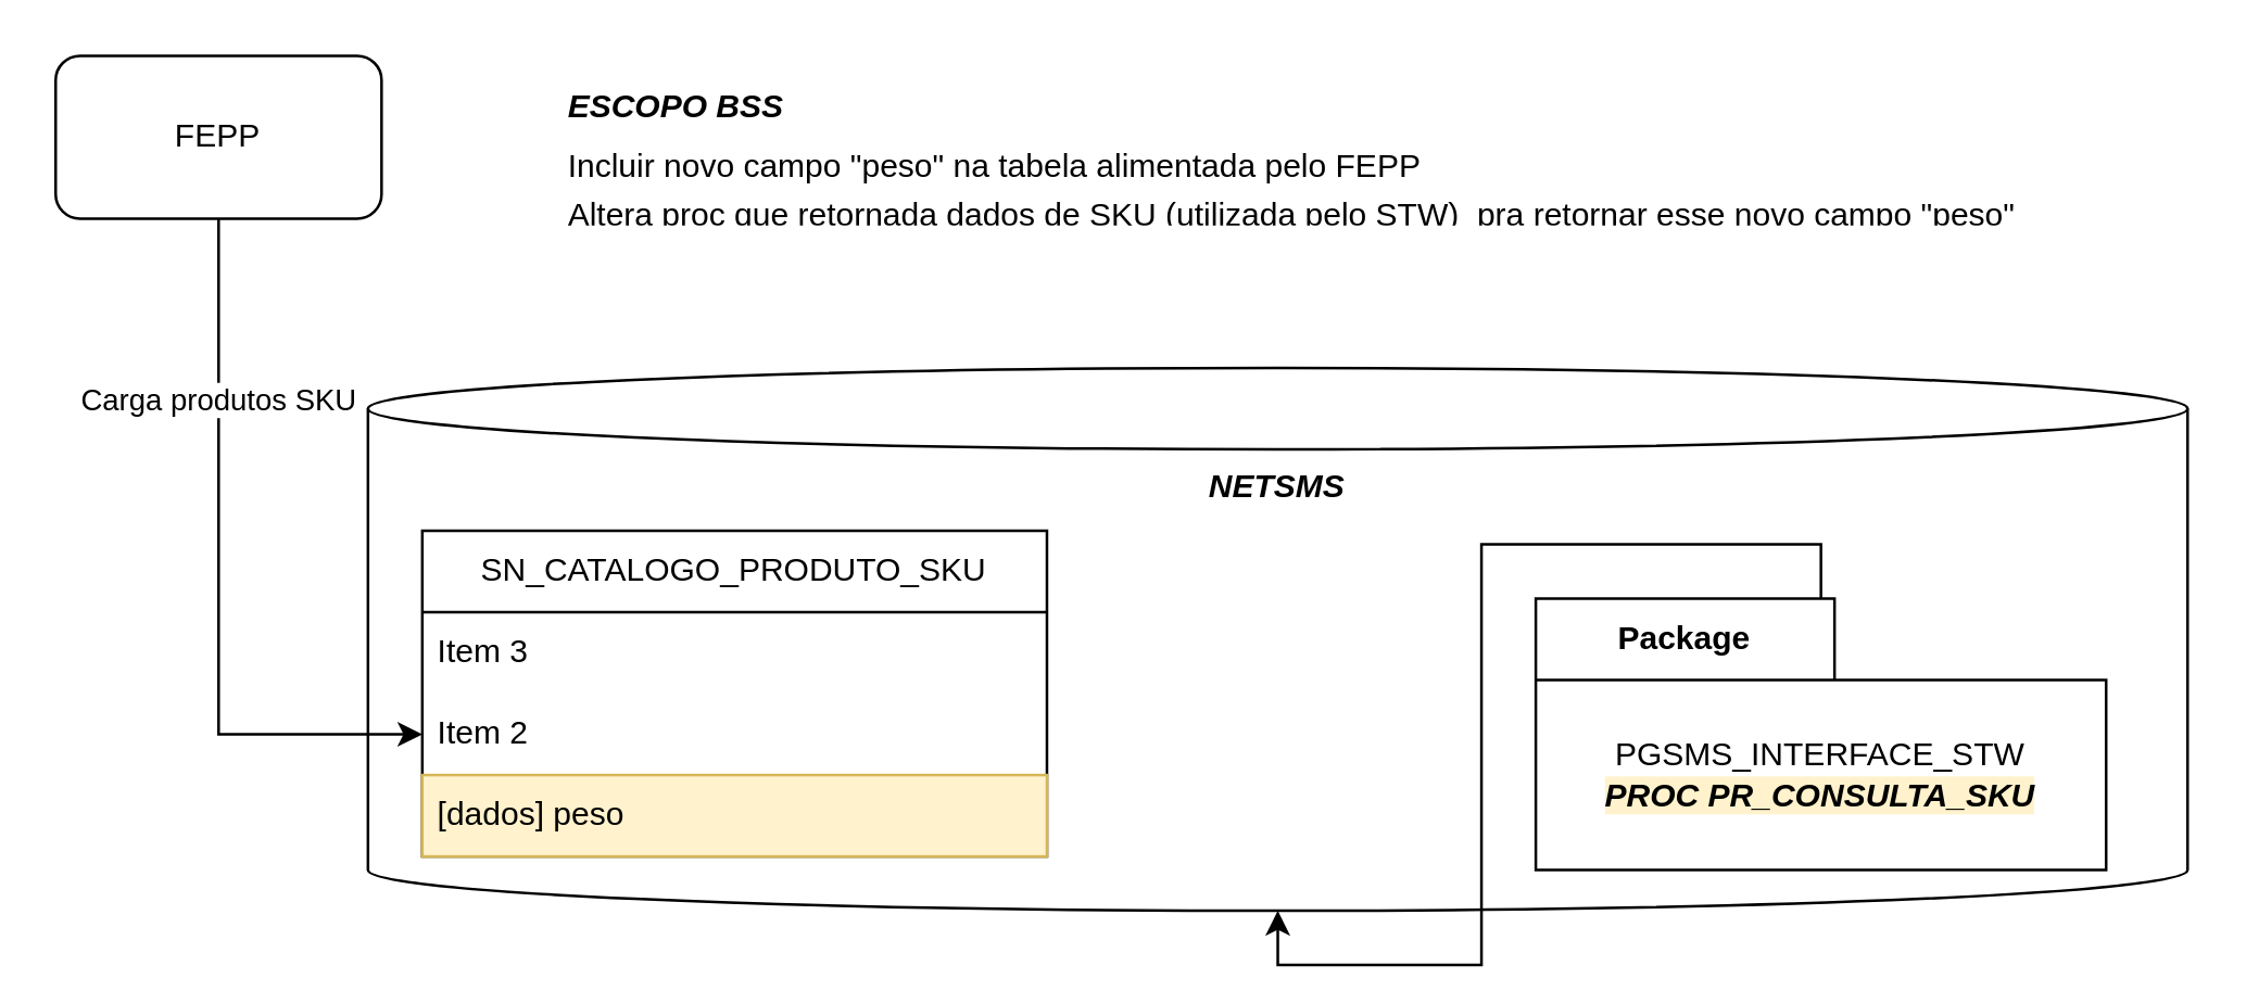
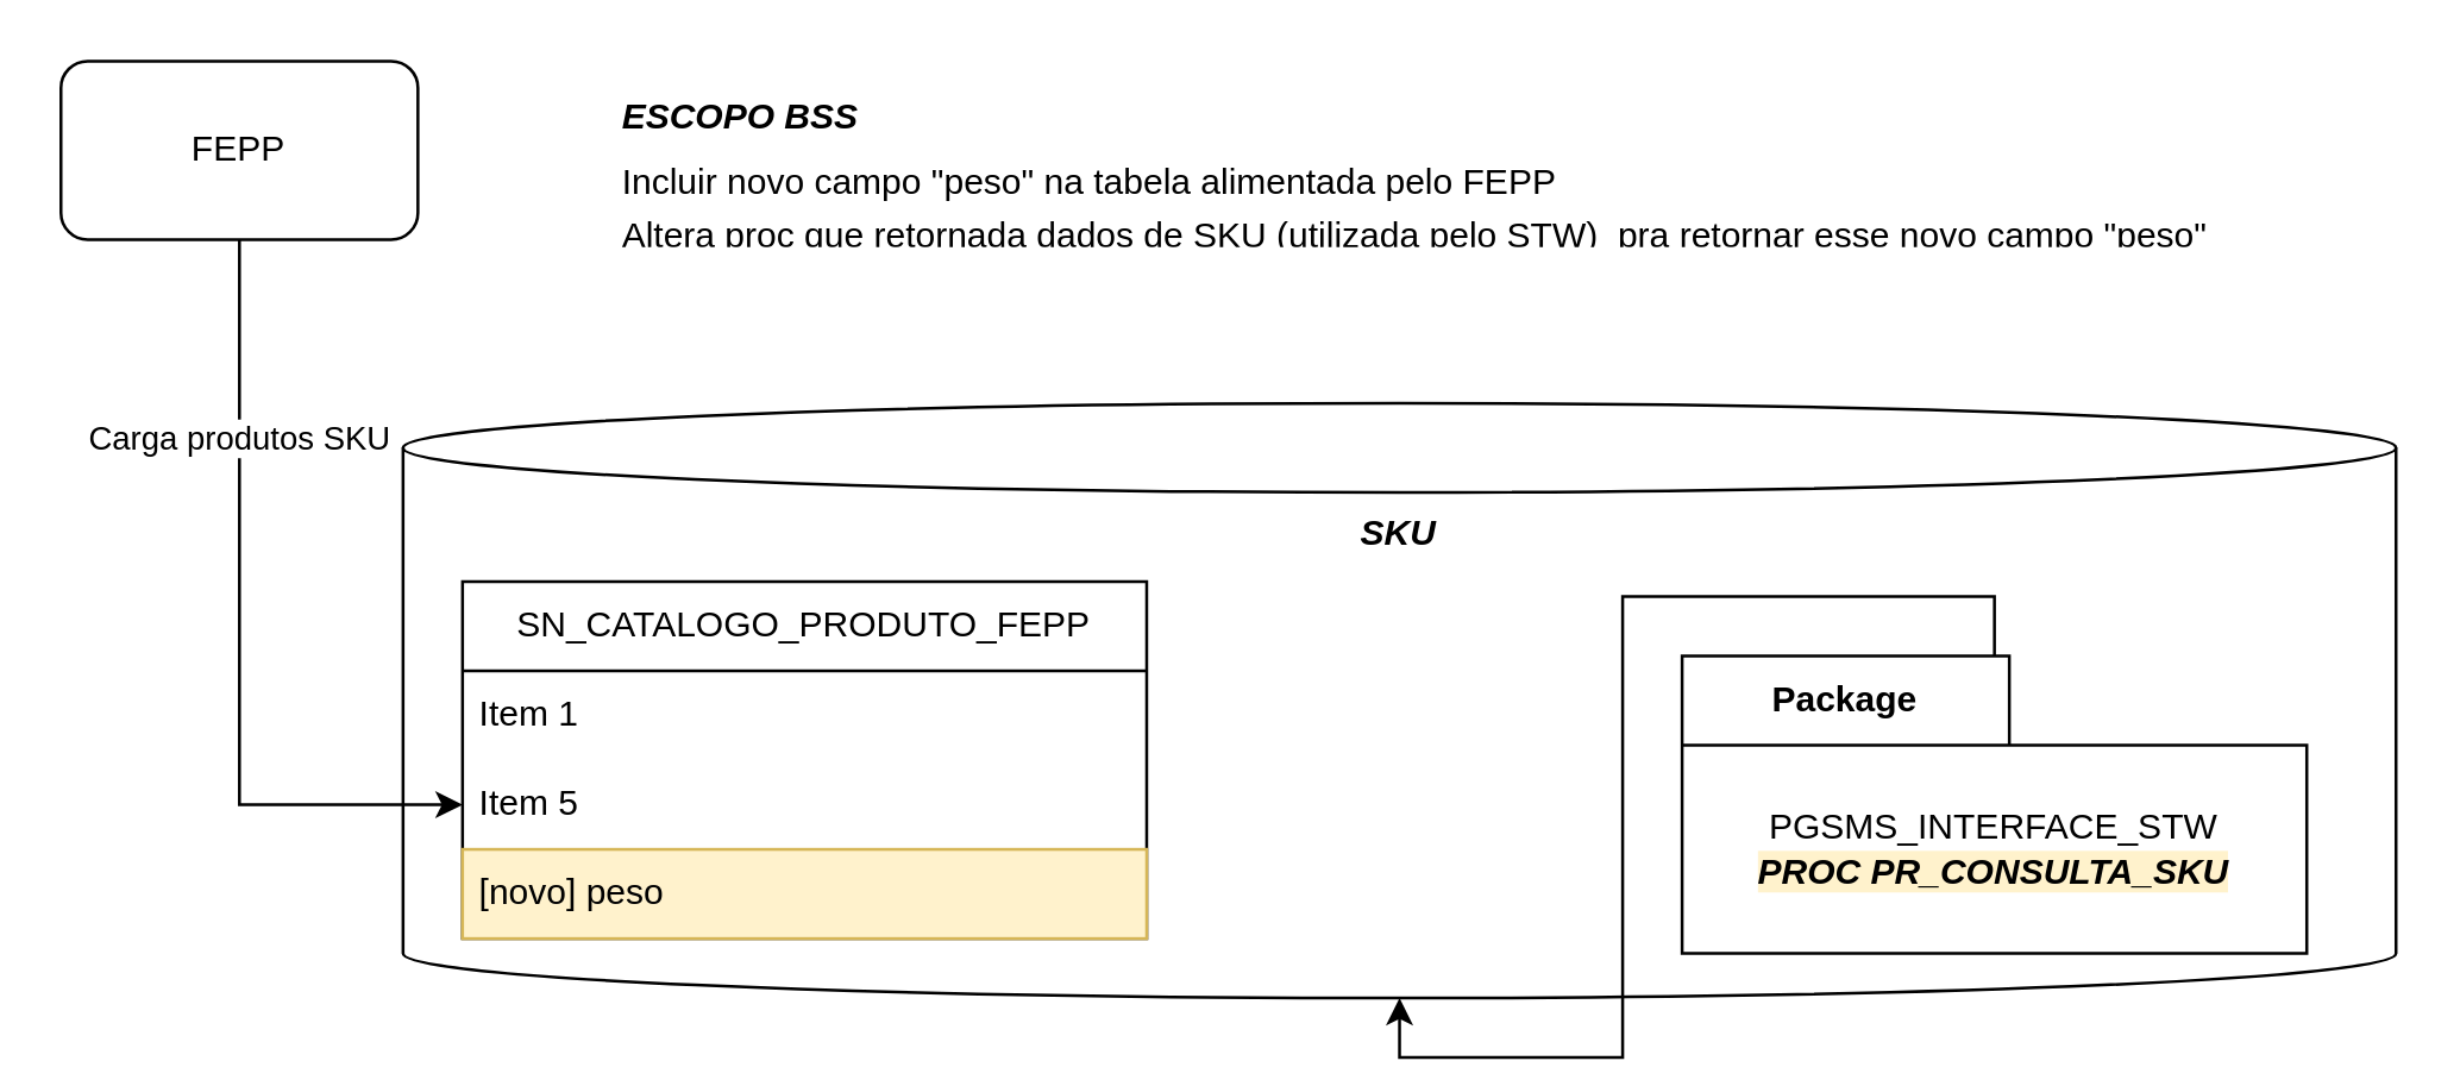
  <mxCell id="0" />
  <mxCell id="1" parent="0" />
- <mxCell id="2" value="&lt;b&gt;&lt;i&gt;NETSMS&lt;/i&gt;&lt;/b&gt;" style="shape=cylinder3;whiteSpace=wrap;html=1;boundedLbl=1;backgroundOutline=1;size=15;verticalAlign=top;" vertex="1" parent="1"><mxGeometry x="135" y="135" width="670" height="200" as="geometry" /></mxCell>
+ <mxCell id="2" value="&lt;b&gt;&lt;i&gt;SKU&lt;/i&gt;&lt;/b&gt;" style="shape=cylinder3;whiteSpace=wrap;html=1;boundedLbl=1;backgroundOutline=1;size=15;verticalAlign=top;" vertex="1" parent="1"><mxGeometry x="135" y="135" width="670" height="200" as="geometry" /></mxCell>
  <mxCell id="3" style="edgeStyle=orthogonalEdgeStyle;rounded=0;orthogonalLoop=1;jettySize=auto;html=1;entryX=0;entryY=0.5;entryDx=0;entryDy=0;" edge="1" parent="1" source="5" target="8"><mxGeometry relative="1" as="geometry" /></mxCell>
  <mxCell id="4" value="Carga produtos SKU" style="edgeLabel;html=1;align=center;verticalAlign=middle;resizable=0;points=[];" vertex="1" connectable="0" parent="3"><mxGeometry x="-0.499" y="-1" relative="1" as="geometry"><mxPoint as="offset" /></mxGeometry></mxCell>
  <mxCell id="5" value="FEPP" style="rounded=1;whiteSpace=wrap;html=1;" vertex="1" parent="1"><mxGeometry x="20" y="20" width="120" height="60" as="geometry" /></mxCell>
- <mxCell id="6" value="SN_CATALOGO_PRODUTO_SKU" style="swimlane;fontStyle=0;childLayout=stackLayout;horizontal=1;startSize=30;horizontalStack=0;resizeParent=1;resizeParentMax=0;resizeLast=0;collapsible=1;marginBottom=0;whiteSpace=wrap;html=1;" vertex="1" parent="1"><mxGeometry x="155" y="195" width="230" height="120" as="geometry" /></mxCell>
- <mxCell id="7" value="Item 3" style="text;strokeColor=none;fillColor=none;align=left;verticalAlign=middle;spacingLeft=4;spacingRight=4;overflow=hidden;points=[[0,0.5],[1,0.5]];portConstraint=eastwest;rotatable=0;whiteSpace=wrap;html=1;" vertex="1" parent="6"><mxGeometry y="30" width="230" height="30" as="geometry" /></mxCell>
- <mxCell id="8" value="Item 2" style="text;strokeColor=none;fillColor=none;align=left;verticalAlign=middle;spacingLeft=4;spacingRight=4;overflow=hidden;points=[[0,0.5],[1,0.5]];portConstraint=eastwest;rotatable=0;whiteSpace=wrap;html=1;" vertex="1" parent="6"><mxGeometry y="60" width="230" height="30" as="geometry" /></mxCell>
- <mxCell id="9" value="[dados] peso" style="text;strokeColor=#d6b656;fillColor=#fff2cc;align=left;verticalAlign=middle;spacingLeft=4;spacingRight=4;overflow=hidden;points=[[0,0.5],[1,0.5]];portConstraint=eastwest;rotatable=0;whiteSpace=wrap;html=1;" vertex="1" parent="6"><mxGeometry y="90" width="230" height="30" as="geometry" /></mxCell>
+ <mxCell id="6" value="SN_CATALOGO_PRODUTO_FEPP" style="swimlane;fontStyle=0;childLayout=stackLayout;horizontal=1;startSize=30;horizontalStack=0;resizeParent=1;resizeParentMax=0;resizeLast=0;collapsible=1;marginBottom=0;whiteSpace=wrap;html=1;" vertex="1" parent="1"><mxGeometry x="155" y="195" width="230" height="120" as="geometry" /></mxCell>
+ <mxCell id="7" value="Item 1" style="text;strokeColor=none;fillColor=none;align=left;verticalAlign=middle;spacingLeft=4;spacingRight=4;overflow=hidden;points=[[0,0.5],[1,0.5]];portConstraint=eastwest;rotatable=0;whiteSpace=wrap;html=1;" vertex="1" parent="6"><mxGeometry y="30" width="230" height="30" as="geometry" /></mxCell>
+ <mxCell id="8" value="Item 5" style="text;strokeColor=none;fillColor=none;align=left;verticalAlign=middle;spacingLeft=4;spacingRight=4;overflow=hidden;points=[[0,0.5],[1,0.5]];portConstraint=eastwest;rotatable=0;whiteSpace=wrap;html=1;" vertex="1" parent="6"><mxGeometry y="60" width="230" height="30" as="geometry" /></mxCell>
+ <mxCell id="9" value="[novo] peso" style="text;strokeColor=#d6b656;fillColor=#fff2cc;align=left;verticalAlign=middle;spacingLeft=4;spacingRight=4;overflow=hidden;points=[[0,0.5],[1,0.5]];portConstraint=eastwest;rotatable=0;whiteSpace=wrap;html=1;" vertex="1" parent="6"><mxGeometry y="90" width="230" height="30" as="geometry" /></mxCell>
  <mxCell id="10" style="edgeStyle=orthogonalEdgeStyle;rounded=0;orthogonalLoop=1;jettySize=auto;html=1;" edge="1" parent="1" source="11" target="2"><mxGeometry relative="1" as="geometry" /></mxCell>
  <mxCell id="11" value="Package" style="shape=folder;fontStyle=1;tabWidth=110;tabHeight=30;tabPosition=left;html=1;boundedLbl=1;labelInHeader=1;container=1;collapsible=0;whiteSpace=wrap;" vertex="1" parent="1"><mxGeometry x="565" y="220" width="210" height="100" as="geometry" /></mxCell>
  <mxCell id="12" value="PGSMS_INTERFACE_STW&lt;div&gt;&lt;i&gt;&lt;b style=&quot;background-color: rgb(255, 242, 204);&quot;&gt;PROC&amp;nbsp;PR_CONSULTA_SKU&lt;/b&gt;&lt;/i&gt;&lt;/div&gt;" style="html=1;strokeColor=none;resizeWidth=1;resizeHeight=1;fillColor=none;part=1;connectable=0;allowArrows=0;deletable=0;whiteSpace=wrap;" vertex="1" parent="11"><mxGeometry width="210" height="70" relative="1" as="geometry"><mxPoint y="30" as="offset" /></mxGeometry></mxCell>
  <mxCell id="13" value="&lt;div style=&quot;line-height: 10%;&quot;&gt;&lt;h1 style=&quot;margin-top: 0px; line-height: 10%;&quot;&gt;&lt;span style=&quot;background-color: transparent; color: light-dark(rgb(0, 0, 0), rgb(255, 255, 255)); font-size: 12px; line-height: 10%;&quot;&gt;&lt;i&gt;ESCOPO BSS&lt;/i&gt;&lt;/span&gt;&lt;/h1&gt;&lt;h1 style=&quot;margin-top: 0px; line-height: 10%;&quot;&gt;&lt;span style=&quot;background-color: transparent; color: light-dark(rgb(0, 0, 0), rgb(255, 255, 255)); font-size: 12px; font-weight: normal; line-height: 10%;&quot;&gt;Incluir novo campo &quot;peso&quot; na tabela alimentada pelo FEPP&lt;/span&gt;&lt;/h1&gt;&lt;div&gt;&lt;span style=&quot;background-color: transparent; color: light-dark(rgb(0, 0, 0), rgb(255, 255, 255)); font-size: 12px; font-weight: normal;&quot;&gt;Altera proc que retornada dados de SKU (utilizada pelo STW)&amp;nbsp; pra retornar esse novo campo &quot;peso&quot;&lt;/span&gt;&lt;/div&gt;&lt;/div&gt;" style="text;html=1;whiteSpace=wrap;overflow=hidden;rounded=0;spacing=4;" vertex="1" parent="1"><mxGeometry x="205" y="25" width="600" height="80" as="geometry" /></mxCell>
